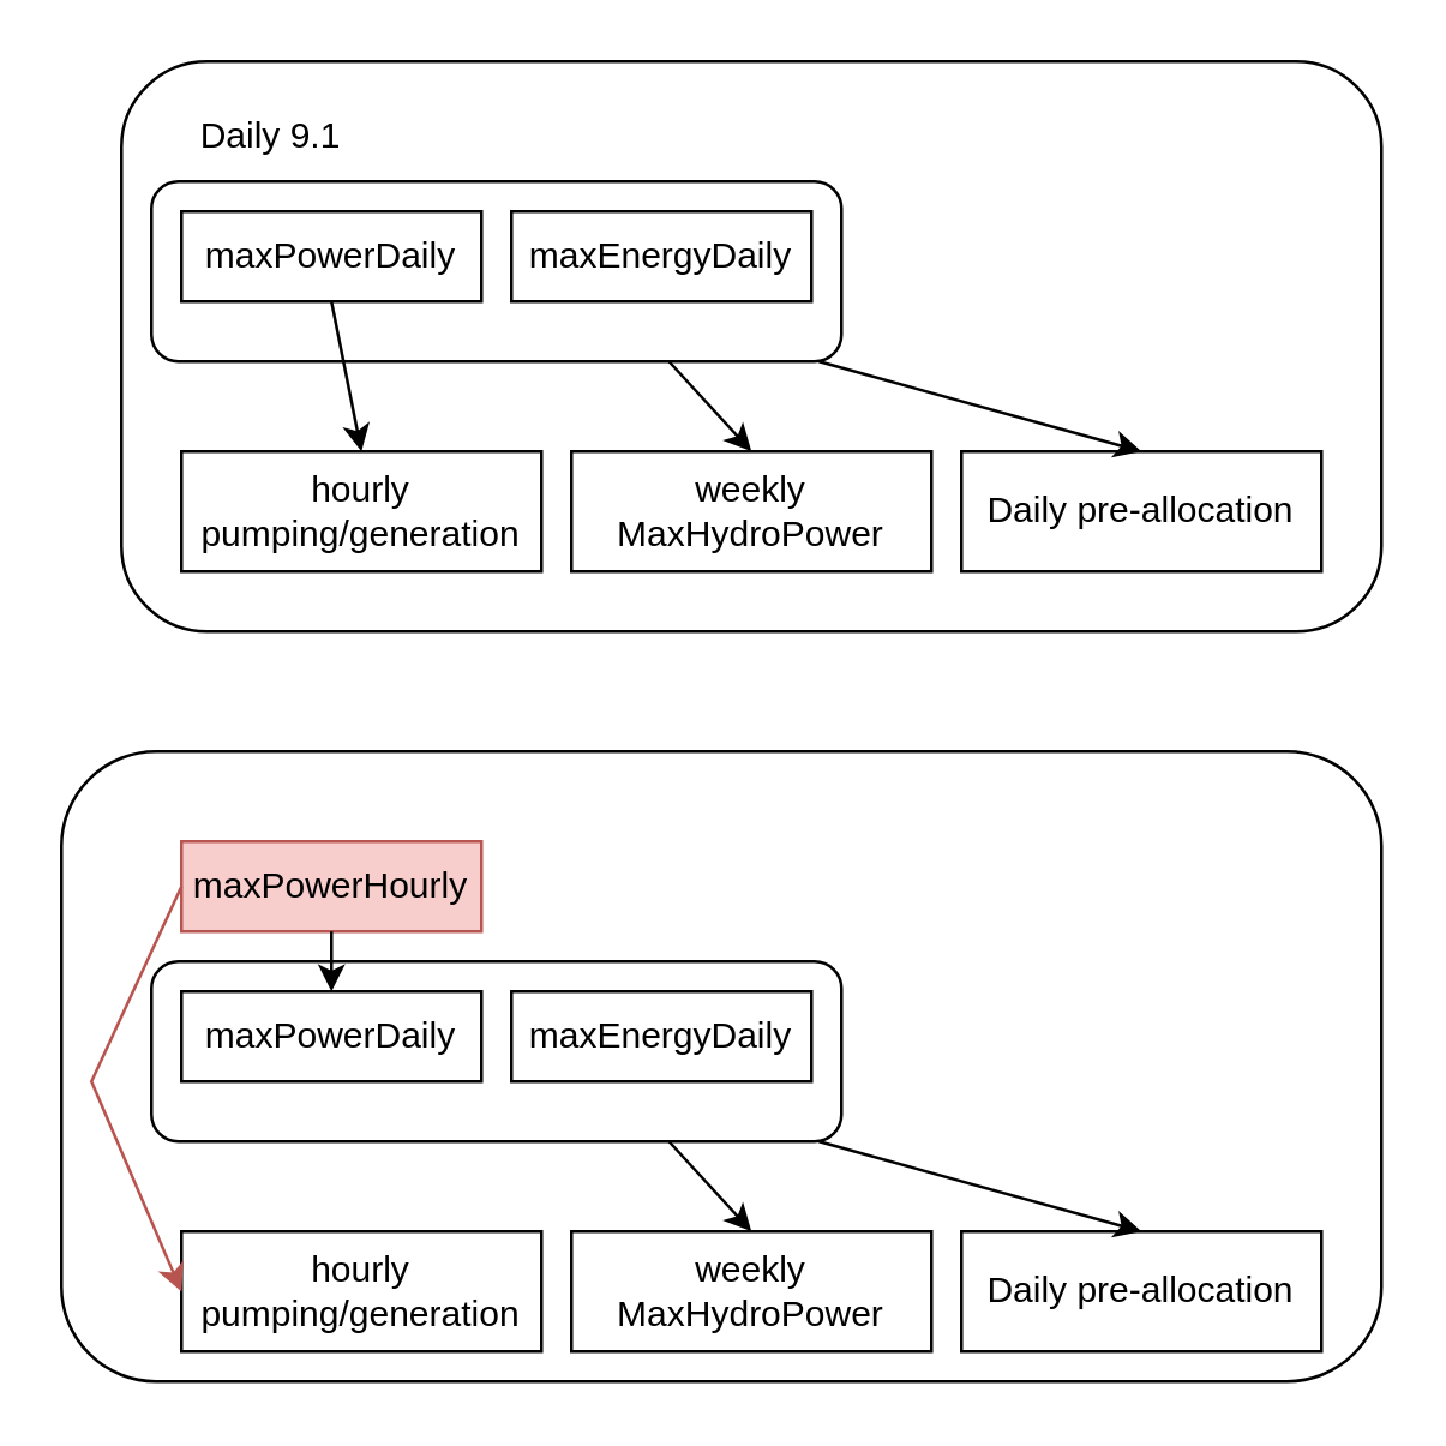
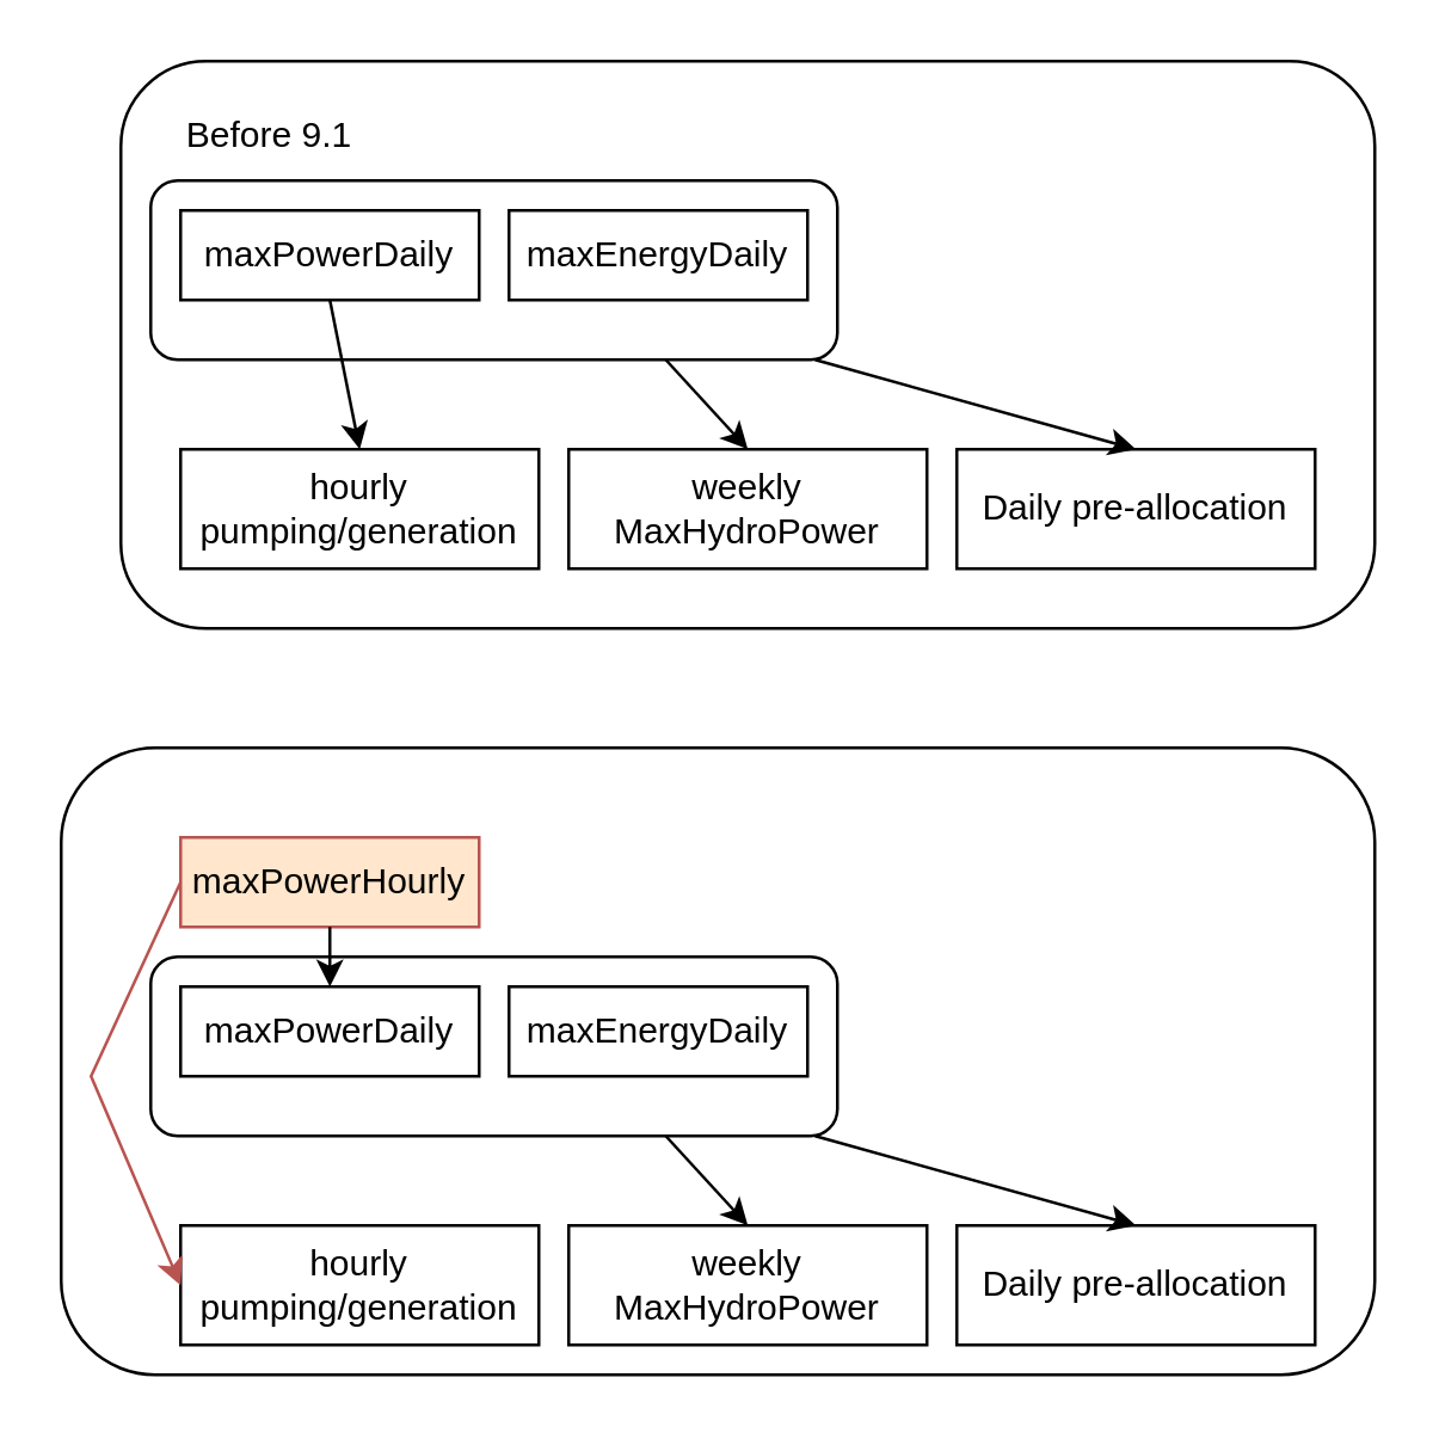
  <mxCell id="0" />
  <mxCell id="1" parent="0" />
  <mxCell id="2" value="" style="rounded=1;whiteSpace=wrap;html=1;" parent="1" vertex="1"><mxGeometry x="20" y="250" width="440" height="210" as="geometry" /></mxCell>
  <mxCell id="3" value="" style="rounded=1;whiteSpace=wrap;html=1;" parent="1" vertex="1"><mxGeometry x="40" y="20" width="420" height="190" as="geometry" /></mxCell>
- <mxCell id="4" value="Daily 9.1" style="text;html=1;align=center;verticalAlign=middle;whiteSpace=wrap;rounded=0;" parent="1" vertex="1"><mxGeometry x="60" y="30" width="60" height="30" as="geometry" /></mxCell>
+ <mxCell id="4" value="Before 9.1" style="text;html=1;align=center;verticalAlign=middle;whiteSpace=wrap;rounded=0;" parent="1" vertex="1"><mxGeometry x="60" y="30" width="60" height="30" as="geometry" /></mxCell>
  <mxCell id="5" value="" style="rounded=1;whiteSpace=wrap;html=1;" parent="1" vertex="1"><mxGeometry x="50" y="60" width="230" height="60" as="geometry" /></mxCell>
  <mxCell id="6" value="maxPowerDaily" style="rounded=0;whiteSpace=wrap;html=1;" parent="1" vertex="1"><mxGeometry x="60" y="70" width="100" height="30" as="geometry" /></mxCell>
  <mxCell id="7" value="maxEnergyDaily" style="rounded=0;whiteSpace=wrap;html=1;" parent="1" vertex="1"><mxGeometry x="170" y="70" width="100" height="30" as="geometry" /></mxCell>
  <mxCell id="8" value="hourly pumping/generation" style="rounded=0;whiteSpace=wrap;html=1;" parent="1" vertex="1"><mxGeometry x="60" y="150" width="120" height="40" as="geometry" /></mxCell>
  <mxCell id="9" value="weekly MaxHydroPower" style="rounded=0;whiteSpace=wrap;html=1;" parent="1" vertex="1"><mxGeometry x="190" y="150" width="120" height="40" as="geometry" /></mxCell>
  <mxCell id="10" value="Daily pre-allocation" style="rounded=0;whiteSpace=wrap;html=1;" parent="1" vertex="1"><mxGeometry x="320" y="150" width="120" height="40" as="geometry" /></mxCell>
  <mxCell id="11" value="" style="endArrow=classic;html=1;rounded=0;entryX=0.5;entryY=0;entryDx=0;entryDy=0;" parent="1" source="5" target="10" edge="1"><mxGeometry width="50" height="50" relative="1" as="geometry"><mxPoint x="230" y="260" as="sourcePoint" /><mxPoint x="280" y="210" as="targetPoint" /></mxGeometry></mxCell>
  <mxCell id="12" value="" style="endArrow=classic;html=1;rounded=0;exitX=0.75;exitY=1;exitDx=0;exitDy=0;entryX=0.5;entryY=0;entryDx=0;entryDy=0;" parent="1" source="5" target="9" edge="1"><mxGeometry width="50" height="50" relative="1" as="geometry"><mxPoint x="230" y="260" as="sourcePoint" /><mxPoint x="280" y="210" as="targetPoint" /></mxGeometry></mxCell>
  <mxCell id="13" value="" style="endArrow=classic;html=1;rounded=0;exitX=0.5;exitY=1;exitDx=0;exitDy=0;entryX=0.5;entryY=0;entryDx=0;entryDy=0;" parent="1" source="6" target="8" edge="1"><mxGeometry width="50" height="50" relative="1" as="geometry"><mxPoint x="230" y="260" as="sourcePoint" /><mxPoint x="280" y="210" as="targetPoint" /></mxGeometry></mxCell>
  <mxCell id="14" value="" style="rounded=1;whiteSpace=wrap;html=1;" parent="1" vertex="1"><mxGeometry x="50" y="320" width="230" height="60" as="geometry" /></mxCell>
  <mxCell id="15" value="maxPowerDaily" style="rounded=0;whiteSpace=wrap;html=1;" parent="1" vertex="1"><mxGeometry x="60" y="330" width="100" height="30" as="geometry" /></mxCell>
  <mxCell id="16" value="maxEnergyDaily" style="rounded=0;whiteSpace=wrap;html=1;" parent="1" vertex="1"><mxGeometry x="170" y="330" width="100" height="30" as="geometry" /></mxCell>
  <mxCell id="17" value="hourly pumping/generation" style="rounded=0;whiteSpace=wrap;html=1;" parent="1" vertex="1"><mxGeometry x="60" y="410" width="120" height="40" as="geometry" /></mxCell>
  <mxCell id="18" value="weekly MaxHydroPower" style="rounded=0;whiteSpace=wrap;html=1;" parent="1" vertex="1"><mxGeometry x="190" y="410" width="120" height="40" as="geometry" /></mxCell>
  <mxCell id="19" value="Daily pre-allocation" style="rounded=0;whiteSpace=wrap;html=1;" parent="1" vertex="1"><mxGeometry x="320" y="410" width="120" height="40" as="geometry" /></mxCell>
  <mxCell id="20" value="" style="endArrow=classic;html=1;rounded=0;entryX=0.5;entryY=0;entryDx=0;entryDy=0;" parent="1" source="14" target="19" edge="1"><mxGeometry width="50" height="50" relative="1" as="geometry"><mxPoint x="230" y="520" as="sourcePoint" /><mxPoint x="280" y="470" as="targetPoint" /></mxGeometry></mxCell>
  <mxCell id="21" value="" style="endArrow=classic;html=1;rounded=0;exitX=0.75;exitY=1;exitDx=0;exitDy=0;entryX=0.5;entryY=0;entryDx=0;entryDy=0;" parent="1" source="14" target="18" edge="1"><mxGeometry width="50" height="50" relative="1" as="geometry"><mxPoint x="230" y="520" as="sourcePoint" /><mxPoint x="280" y="470" as="targetPoint" /></mxGeometry></mxCell>
- <mxCell id="22" value="maxPowerHourly" style="rounded=0;whiteSpace=wrap;html=1;fillColor=#f8cecc;strokeColor=#b85450;" parent="1" vertex="1"><mxGeometry x="60" y="280" width="100" height="30" as="geometry" /></mxCell>
+ <mxCell id="22" value="maxPowerHourly" style="rounded=0;whiteSpace=wrap;html=1;fillColor=#ffe6cc;strokeColor=#b85450;" parent="1" vertex="1"><mxGeometry x="60" y="280" width="100" height="30" as="geometry" /></mxCell>
  <mxCell id="23" value="" style="endArrow=classic;html=1;rounded=0;exitX=0;exitY=0.5;exitDx=0;exitDy=0;entryX=0;entryY=0.5;entryDx=0;entryDy=0;fillColor=#f8cecc;strokeColor=#b85450;" parent="1" source="22" target="17" edge="1"><mxGeometry width="50" height="50" relative="1" as="geometry"><mxPoint x="230" y="380" as="sourcePoint" /><mxPoint x="280" y="330" as="targetPoint" /><Array as="points"><mxPoint x="30" y="360" /></Array></mxGeometry></mxCell>
  <mxCell id="24" value="" style="endArrow=classic;html=1;rounded=0;exitX=0.5;exitY=1;exitDx=0;exitDy=0;entryX=0.5;entryY=0;entryDx=0;entryDy=0;" parent="1" source="22" target="15" edge="1"><mxGeometry width="50" height="50" relative="1" as="geometry"><mxPoint x="200" y="380" as="sourcePoint" /><mxPoint x="250" y="330" as="targetPoint" /></mxGeometry></mxCell>
